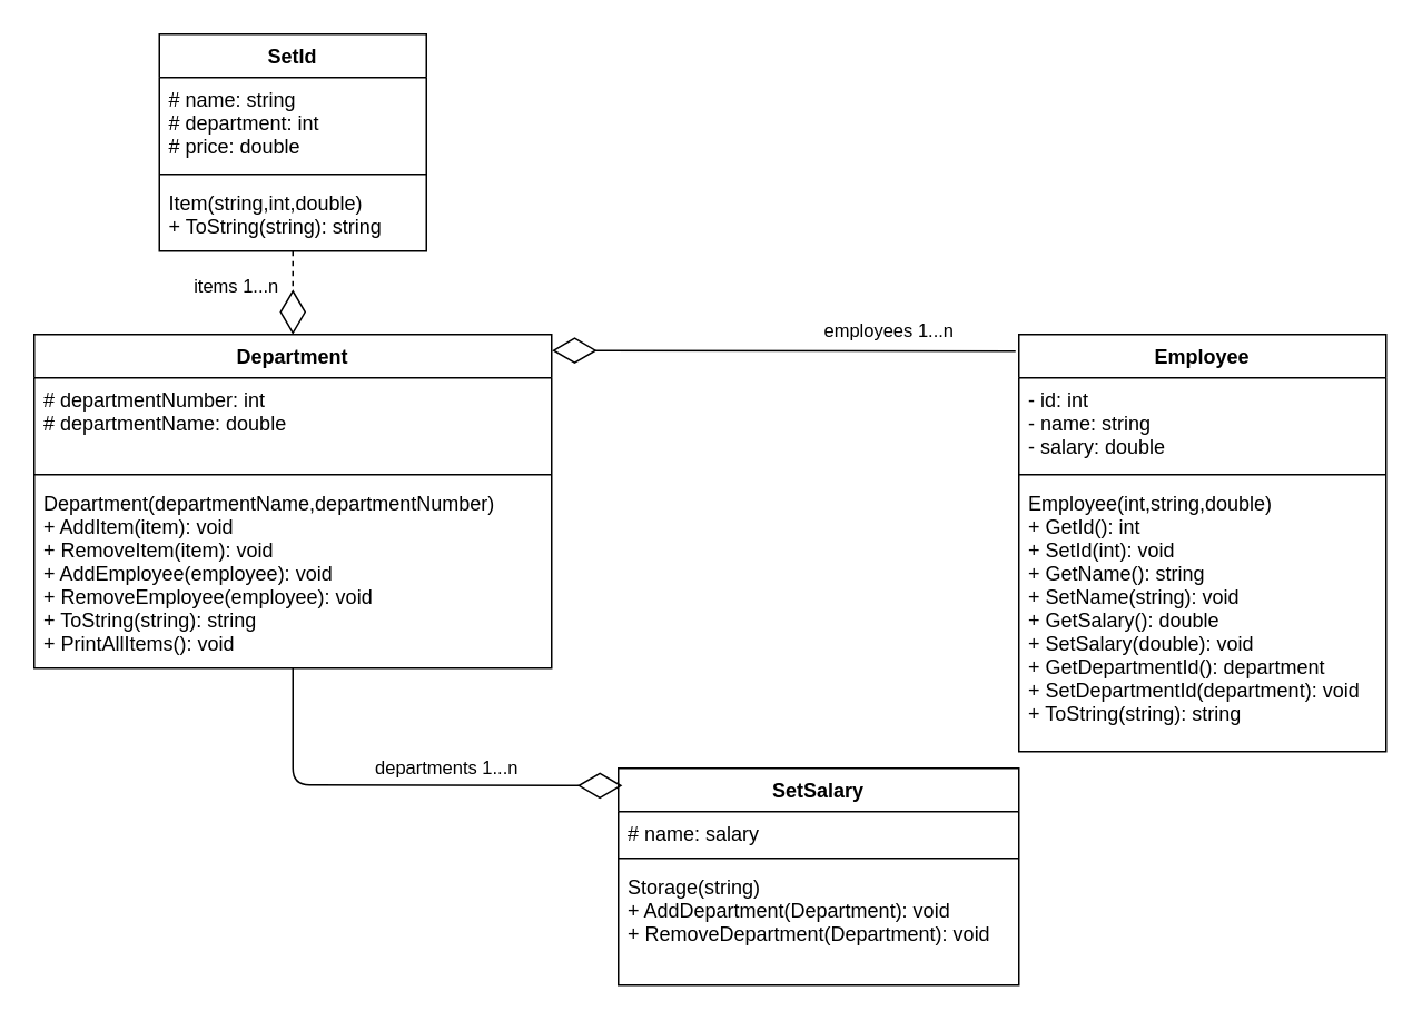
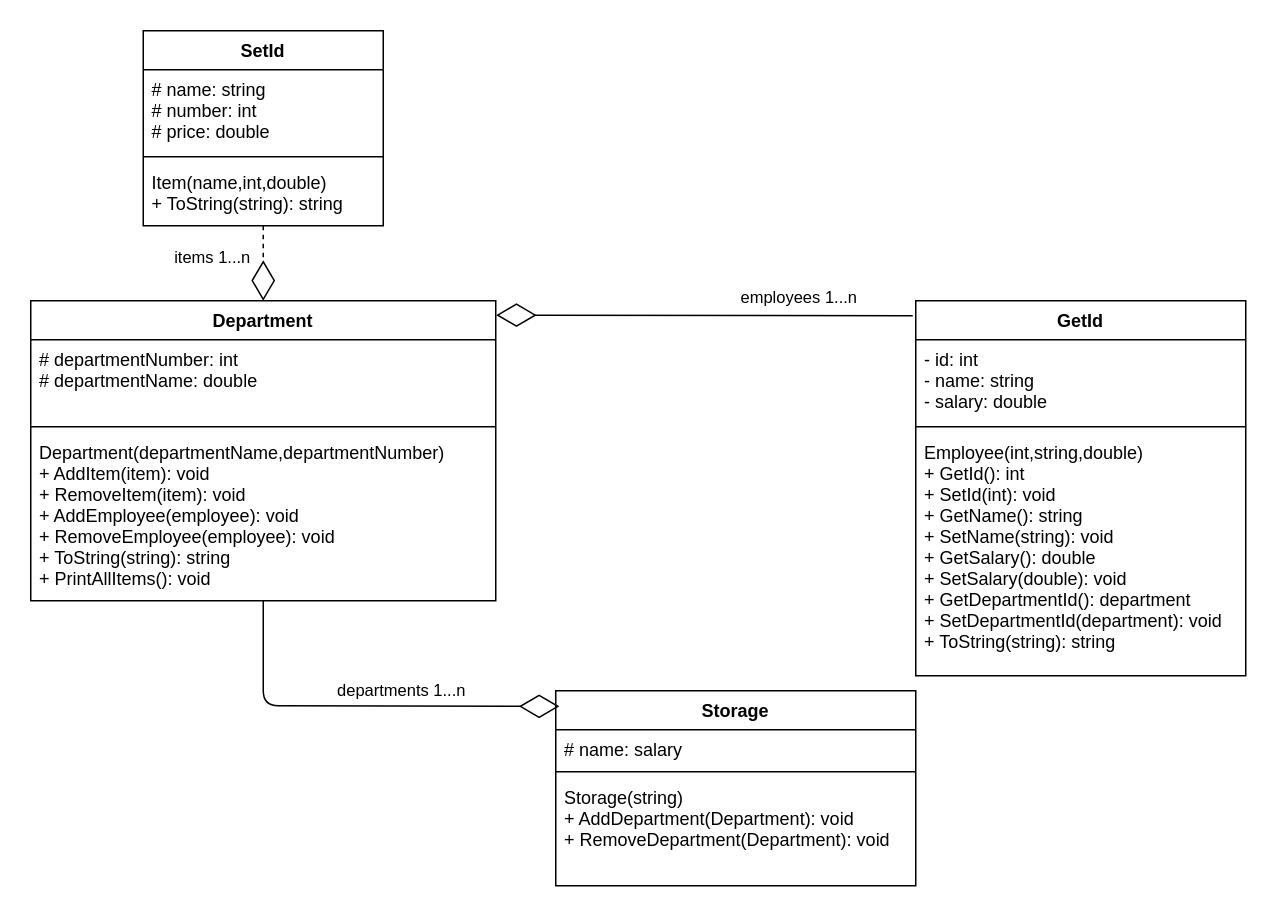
  <mxCell id="0" />
  <mxCell id="1" parent="0" />
  <mxCell id="2" value="SetId" style="swimlane;fontStyle=1;align=center;verticalAlign=top;childLayout=stackLayout;horizontal=1;startSize=26;horizontalStack=0;resizeParent=1;resizeParentMax=0;resizeLast=0;collapsible=1;marginBottom=0;" vertex="1" parent="1"><mxGeometry x="95" y="20" width="160" height="130" as="geometry" /></mxCell>
- <mxCell id="3" value="# name: string&#10;# department: int&#10;# price: double" style="text;strokeColor=none;fillColor=none;align=left;verticalAlign=top;spacingLeft=4;spacingRight=4;overflow=hidden;rotatable=0;points=[[0,0.5],[1,0.5]];portConstraint=eastwest;" vertex="1" parent="2"><mxGeometry y="26" width="160" height="54" as="geometry" /></mxCell>
+ <mxCell id="3" value="# name: string&#10;# number: int&#10;# price: double" style="text;strokeColor=none;fillColor=none;align=left;verticalAlign=top;spacingLeft=4;spacingRight=4;overflow=hidden;rotatable=0;points=[[0,0.5],[1,0.5]];portConstraint=eastwest;" vertex="1" parent="2"><mxGeometry y="26" width="160" height="54" as="geometry" /></mxCell>
  <mxCell id="4" value="" style="line;strokeWidth=1;fillColor=none;align=left;verticalAlign=middle;spacingTop=-1;spacingLeft=3;spacingRight=3;rotatable=0;labelPosition=right;points=[];portConstraint=eastwest;" vertex="1" parent="2"><mxGeometry y="80" width="160" height="8" as="geometry" /></mxCell>
- <mxCell id="5" value="Item(string,int,double)&#10;+ ToString(string): string" style="text;strokeColor=none;fillColor=none;align=left;verticalAlign=top;spacingLeft=4;spacingRight=4;overflow=hidden;rotatable=0;points=[[0,0.5],[1,0.5]];portConstraint=eastwest;" vertex="1" parent="2"><mxGeometry y="88" width="160" height="42" as="geometry" /></mxCell>
- <mxCell id="6" value="Employee" style="swimlane;fontStyle=1;align=center;verticalAlign=top;childLayout=stackLayout;horizontal=1;startSize=26;horizontalStack=0;resizeParent=1;resizeParentMax=0;resizeLast=0;collapsible=1;marginBottom=0;" vertex="1" parent="1"><mxGeometry x="610" y="200" width="220" height="250" as="geometry" /></mxCell>
+ <mxCell id="5" value="Item(name,int,double)&#10;+ ToString(string): string" style="text;strokeColor=none;fillColor=none;align=left;verticalAlign=top;spacingLeft=4;spacingRight=4;overflow=hidden;rotatable=0;points=[[0,0.5],[1,0.5]];portConstraint=eastwest;" vertex="1" parent="2"><mxGeometry y="88" width="160" height="42" as="geometry" /></mxCell>
+ <mxCell id="6" value="GetId" style="swimlane;fontStyle=1;align=center;verticalAlign=top;childLayout=stackLayout;horizontal=1;startSize=26;horizontalStack=0;resizeParent=1;resizeParentMax=0;resizeLast=0;collapsible=1;marginBottom=0;" vertex="1" parent="1"><mxGeometry x="610" y="200" width="220" height="250" as="geometry" /></mxCell>
  <mxCell id="7" value="- id: int&#10;- name: string&#10;- salary: double" style="text;strokeColor=none;fillColor=none;align=left;verticalAlign=top;spacingLeft=4;spacingRight=4;overflow=hidden;rotatable=0;points=[[0,0.5],[1,0.5]];portConstraint=eastwest;" vertex="1" parent="6"><mxGeometry y="26" width="220" height="54" as="geometry" /></mxCell>
  <mxCell id="8" value="" style="line;strokeWidth=1;fillColor=none;align=left;verticalAlign=middle;spacingTop=-1;spacingLeft=3;spacingRight=3;rotatable=0;labelPosition=right;points=[];portConstraint=eastwest;" vertex="1" parent="6"><mxGeometry y="80" width="220" height="8" as="geometry" /></mxCell>
  <mxCell id="9" value="Employee(int,string,double)&#10;+ GetId(): int&#10;+ SetId(int): void&#10;+ GetName(): string&#10;+ SetName(string): void&#10;+ GetSalary(): double&#10;+ SetSalary(double): void&#10;+ GetDepartmentId(): department&#10;+ SetDepartmentId(department): void&#10;+ ToString(string): string" style="text;strokeColor=none;fillColor=none;align=left;verticalAlign=top;spacingLeft=4;spacingRight=4;overflow=hidden;rotatable=0;points=[[0,0.5],[1,0.5]];portConstraint=eastwest;" vertex="1" parent="6"><mxGeometry y="88" width="220" height="162" as="geometry" /></mxCell>
  <mxCell id="10" value="" style="endArrow=diamondThin;endFill=0;endSize=24;html=1;strokeWidth=1;entryX=1.001;entryY=0.048;entryDx=0;entryDy=0;entryPerimeter=0;" edge="1" parent="1" target="14"><mxGeometry width="160" relative="1" as="geometry"><mxPoint x="608" y="210" as="sourcePoint" /><mxPoint x="320" y="208" as="targetPoint" /></mxGeometry></mxCell>
  <mxCell id="11" value="employees 1...n" style="edgeLabel;html=1;align=center;verticalAlign=middle;resizable=0;points=[];" vertex="1" connectable="0" parent="10"><mxGeometry x="-0.566" y="1" relative="1" as="geometry"><mxPoint x="-16.86" y="-13.7" as="offset" /></mxGeometry></mxCell>
  <mxCell id="12" value="" style="endArrow=diamondThin;endFill=0;endSize=24;html=1;strokeWidth=1;dashed=1;" edge="1" parent="1" source="5" target="14"><mxGeometry width="160" relative="1" as="geometry"><mxPoint x="618" y="220" as="sourcePoint" /><mxPoint x="270" y="197" as="targetPoint" /></mxGeometry></mxCell>
  <mxCell id="13" value="items 1...n" style="edgeLabel;html=1;align=center;verticalAlign=middle;resizable=0;points=[];" vertex="1" connectable="0" parent="12"><mxGeometry x="-0.566" y="1" relative="1" as="geometry"><mxPoint x="-36.0" y="9.14" as="offset" /></mxGeometry></mxCell>
  <mxCell id="14" value="Department" style="swimlane;fontStyle=1;align=center;verticalAlign=top;childLayout=stackLayout;horizontal=1;startSize=26;horizontalStack=0;resizeParent=1;resizeParentMax=0;resizeLast=0;collapsible=1;marginBottom=0;" vertex="1" parent="1"><mxGeometry x="20" y="200" width="310" height="200" as="geometry" /></mxCell>
  <mxCell id="15" value="# departmentNumber: int&#10;# departmentName: double" style="text;strokeColor=none;fillColor=none;align=left;verticalAlign=top;spacingLeft=4;spacingRight=4;overflow=hidden;rotatable=0;points=[[0,0.5],[1,0.5]];portConstraint=eastwest;" vertex="1" parent="14"><mxGeometry y="26" width="310" height="54" as="geometry" /></mxCell>
  <mxCell id="16" value="" style="line;strokeWidth=1;fillColor=none;align=left;verticalAlign=middle;spacingTop=-1;spacingLeft=3;spacingRight=3;rotatable=0;labelPosition=right;points=[];portConstraint=eastwest;" vertex="1" parent="14"><mxGeometry y="80" width="310" height="8" as="geometry" /></mxCell>
  <mxCell id="17" value="Department(departmentName,departmentNumber)&#10;+ AddItem(item): void&#10;+ RemoveItem(item): void&#10;+ AddEmployee(employee): void&#10;+ RemoveEmployee(employee): void&#10;+ ToString(string): string&#10;+ PrintAllItems(): void" style="text;strokeColor=none;fillColor=none;align=left;verticalAlign=top;spacingLeft=4;spacingRight=4;overflow=hidden;rotatable=0;points=[[0,0.5],[1,0.5]];portConstraint=eastwest;" vertex="1" parent="14"><mxGeometry y="88" width="310" height="112" as="geometry" /></mxCell>
- <mxCell id="18" value="SetSalary" style="swimlane;fontStyle=1;align=center;verticalAlign=top;childLayout=stackLayout;horizontal=1;startSize=26;horizontalStack=0;resizeParent=1;resizeParentMax=0;resizeLast=0;collapsible=1;marginBottom=0;" vertex="1" parent="1"><mxGeometry x="370" y="460" width="240" height="130" as="geometry" /></mxCell>
+ <mxCell id="18" value="Storage" style="swimlane;fontStyle=1;align=center;verticalAlign=top;childLayout=stackLayout;horizontal=1;startSize=26;horizontalStack=0;resizeParent=1;resizeParentMax=0;resizeLast=0;collapsible=1;marginBottom=0;" vertex="1" parent="1"><mxGeometry x="370" y="460" width="240" height="130" as="geometry" /></mxCell>
  <mxCell id="19" value="# name: salary" style="text;strokeColor=none;fillColor=none;align=left;verticalAlign=top;spacingLeft=4;spacingRight=4;overflow=hidden;rotatable=0;points=[[0,0.5],[1,0.5]];portConstraint=eastwest;" vertex="1" parent="18"><mxGeometry y="26" width="240" height="24" as="geometry" /></mxCell>
  <mxCell id="20" value="" style="line;strokeWidth=1;fillColor=none;align=left;verticalAlign=middle;spacingTop=-1;spacingLeft=3;spacingRight=3;rotatable=0;labelPosition=right;points=[];portConstraint=eastwest;" vertex="1" parent="18"><mxGeometry y="50" width="240" height="8" as="geometry" /></mxCell>
  <mxCell id="21" value="Storage(string)&#10;+ AddDepartment(Department): void&#10;+ RemoveDepartment(Department): void" style="text;strokeColor=none;fillColor=none;align=left;verticalAlign=top;spacingLeft=4;spacingRight=4;overflow=hidden;rotatable=0;points=[[0,0.5],[1,0.5]];portConstraint=eastwest;" vertex="1" parent="18"><mxGeometry y="58" width="240" height="72" as="geometry" /></mxCell>
  <mxCell id="22" value="" style="endArrow=diamondThin;endFill=0;endSize=24;html=1;strokeWidth=1;entryX=0.01;entryY=0.08;entryDx=0;entryDy=0;entryPerimeter=0;" edge="1" parent="1" source="17" target="18"><mxGeometry width="160" relative="1" as="geometry"><mxPoint x="350" y="570.4" as="sourcePoint" /><mxPoint x="450" y="480" as="targetPoint" /><Array as="points"><mxPoint x="175" y="470" /></Array></mxGeometry></mxCell>
  <mxCell id="23" value="departments 1...n" style="edgeLabel;html=1;align=center;verticalAlign=middle;resizable=0;points=[];" vertex="1" connectable="0" parent="22"><mxGeometry x="-0.566" y="1" relative="1" as="geometry"><mxPoint x="90" y="1.43" as="offset" /></mxGeometry></mxCell>
